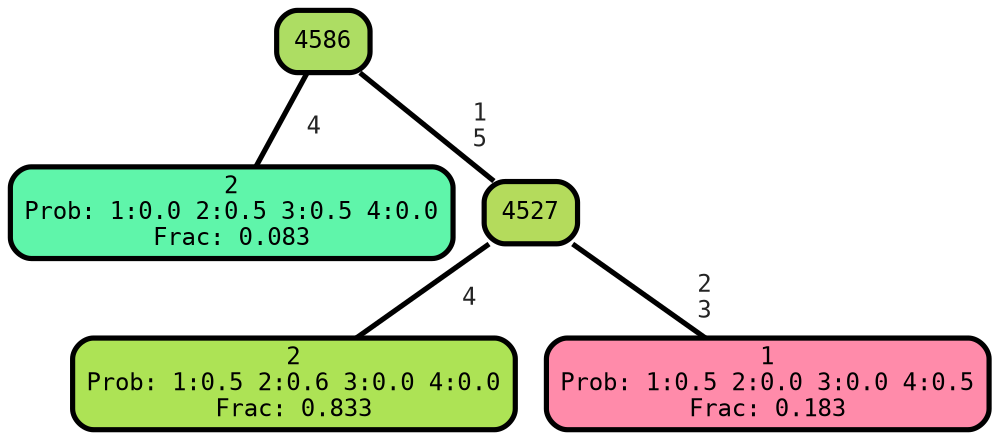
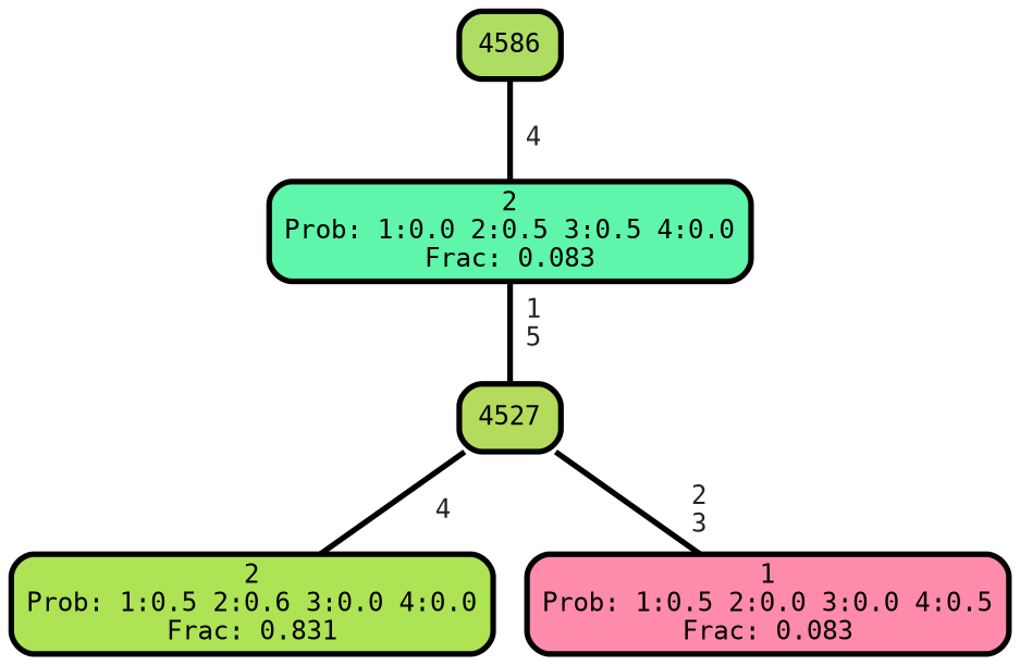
  graph {
    fontname="DejaVu Sans Mono"
    ranksep="0 equally"
    splines=straight
    node [color=black fontcolor=black fontname="DejaVu Sans Mono" penwidth=3 shape=box style="filled, rounded"]
    edge [color=black fontcolor=grey14 fontname="DejaVu Sans Mono" fontweight=bold penwidth=3]
    n1 [fillcolor="#5ff5aa" label="2\nProb: 1:0.0 2:0.5 3:0.5 4:0.0\nFrac: 0.083"]
    n2 [fillcolor="#addd63" label=4586]
    n3 [fillcolor="#b4db5c" label=4527]
-   n4 [fillcolor="#ade355" label="2\nProb: 1:0.5 2:0.6 3:0.0 4:0.0\nFrac: 0.833"]
-   n5 [fillcolor="#ff8baa" label="1\nProb: 1:0.5 2:0.0 3:0.0 4:0.5\nFrac: 0.183"]
+   n4 [fillcolor="#ade355" label="2\nProb: 1:0.5 2:0.6 3:0.0 4:0.0\nFrac: 0.831"]
+   n5 [fillcolor="#ff8baa" label="1\nProb: 1:0.5 2:0.0 3:0.0 4:0.5\nFrac: 0.083"]
    subgraph sub_1 {
      rank=same
    }
    n2 -- n1 [label=" 4"]
-   n2 -- n3 [label=" 1\n 5"]
+   n1 -- n3 [label=" 1\n 5"]
    n3 -- n4 [label=" 4"]
    n3 -- n5 [label=" 2\n 3"]
  }
